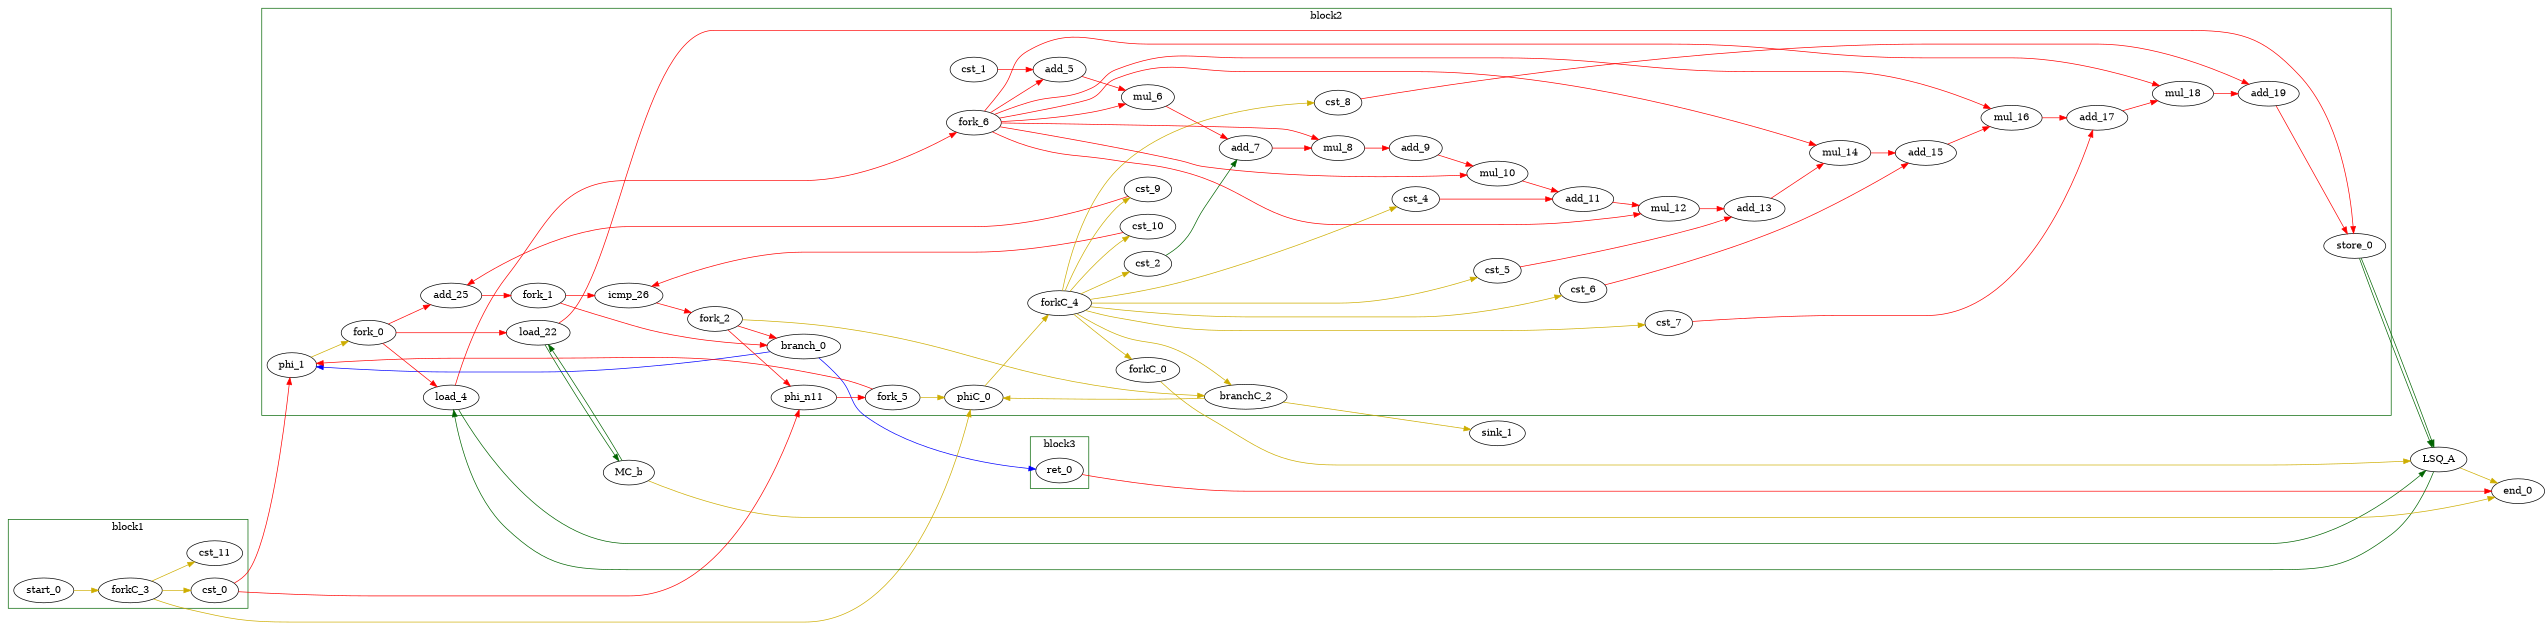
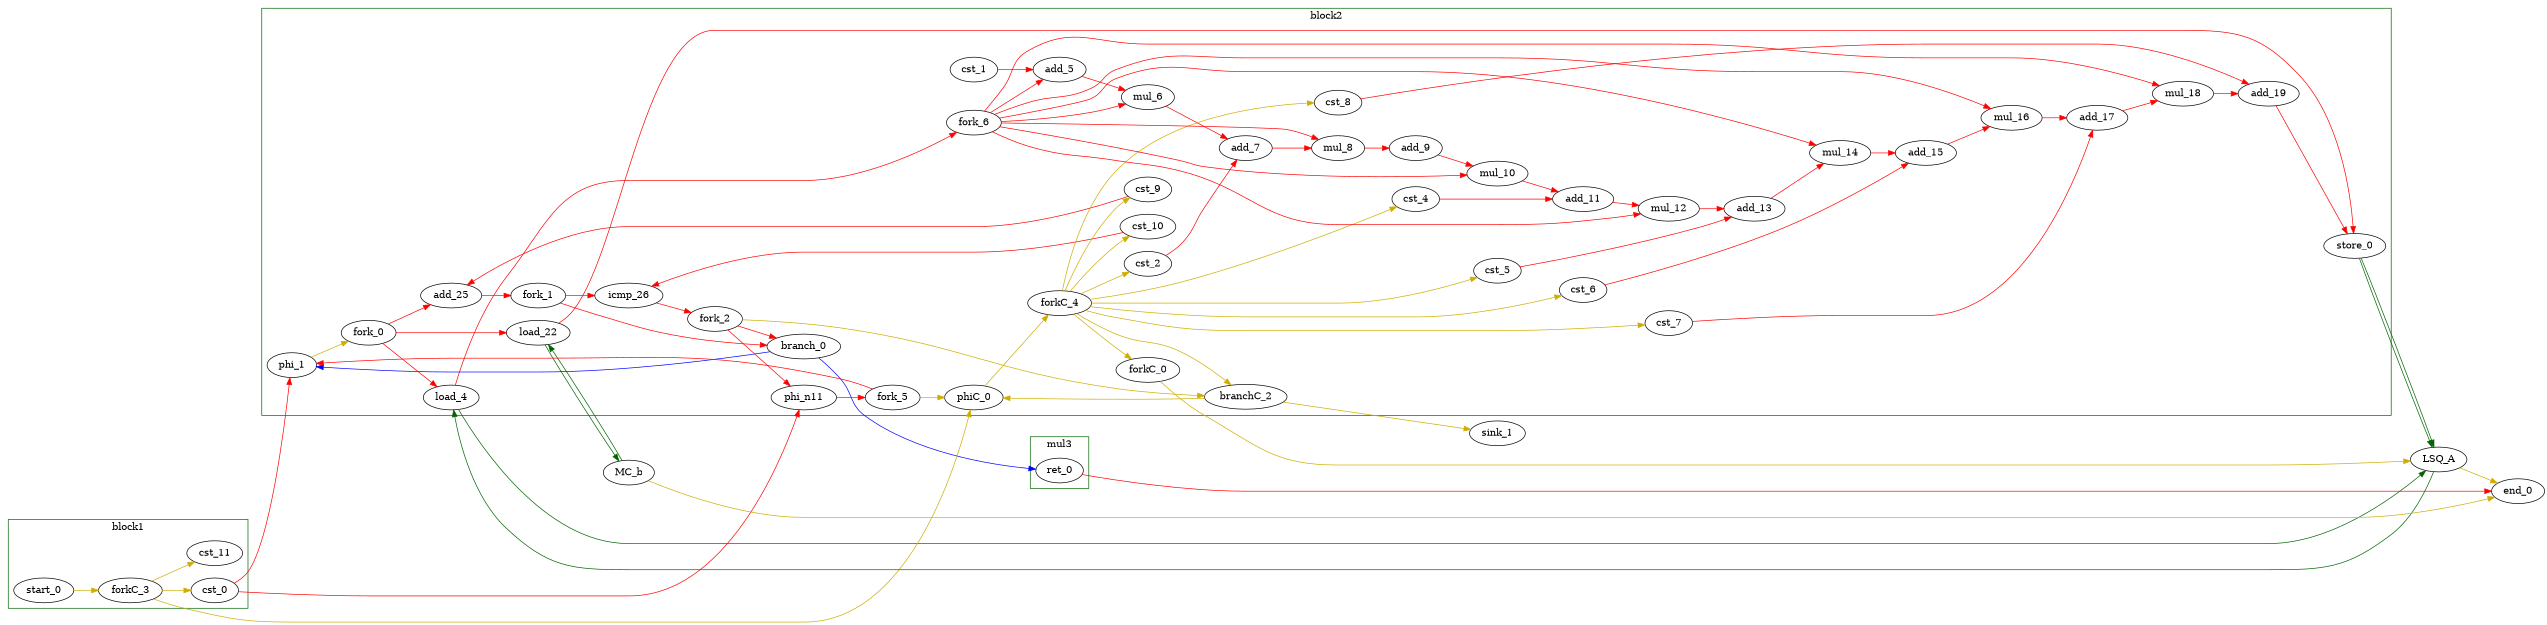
  digraph {
    rankdir=LR
    splines=spline
    node [bbID=2 in="in1:32 in2:32 " out="out1:32 " type=Operator]
    edge [color=red from=out1 to=in1]
    phi_1 [delay=0.366 in="in1?:1 in2:32 in3:32 " out="out1:32" type=Mux]
    load_4 [II=1 delay=0.000 in="in1:32 in2:32" latency=5 offset=0 op=lsq_load_op out="out1:32 out2:32 " portId=0]
    cst_1 [in="in1:32" out="out1:32" type=Constant value="0x00000070"]
    add_5 [II=1 delay=1.693 latency=0 op=add_op]
    mul_6 [II=1 delay=0.000 latency=4 op=mul_op]
    cst_2 [in="in1:32" out="out1:32" type=Constant value="0x00000017"]
    add_7 [II=1 delay=1.693 latency=0 op=add_op]
    mul_8 [II=1 delay=0.000 latency=4 op=mul_op]
    add_9 [II=1 delay=1.693 latency=0 op=add_op]
    mul_10 [II=1 delay=0.000 latency=4 op=mul_op]
    cst_4 [in="in1:32" out="out1:32" type=Constant value="0x00000052"]
    add_11 [II=1 delay=1.693 latency=0 op=add_op]
    mul_12 [II=1 delay=0.000 latency=4 op=mul_op]
    cst_5 [in="in1:32" out="out1:32" type=Constant value="0x0000007F"]
    add_13 [II=1 delay=1.693 latency=0 op=add_op]
    mul_14 [II=1 delay=0.000 latency=4 op=mul_op]
    cst_6 [in="in1:32" out="out1:32" type=Constant value="0x00000002"]
    add_15 [II=1 delay=1.693 latency=0 op=add_op]
    mul_16 [II=1 delay=0.000 latency=4 op=mul_op]
    cst_7 [in="in1:32" out="out1:32" type=Constant value="0x00000014"]
    add_17 [II=1 delay=1.693 latency=0 op=add_op]
    mul_18 [II=1 delay=0.000 latency=4 op=mul_op]
    cst_8 [in="in1:32" out="out1:32" type=Constant value="0x00000064"]
    add_19 [II=1 delay=1.693 latency=0 op=add_op]
    load_22 [II=1 delay=0.000 in="in1:32 in2:32" latency=2 offset=0 op=mc_load_op out="out1:32 out2:32 " portId=0]
    store_0 [II=1 delay=0.000 latency=0 offset=1 op=lsq_store_op out="out1:32 out2:32" portId=0]
    cst_9 [in="in1:32" out="out1:32" type=Constant value="0x00000001"]
    add_25 [II=1 delay=1.693 latency=0 op=add_op]
    cst_10 [in="in1:32" out="out1:32" type=Constant value="0x000003E8"]
    icmp_26 [II=1 delay=1.530 latency=0 op=icmp_ult_op out="out1:1 "]
    forkC_0 [in="in1:0" out="out1:0 " type=Fork]
    phiC_0 [delay=0.166 in="in1?:1 in2:0 in3:0 " out="out1:0" type=Mux]
    branch_0 [in="in1:32 in2?:1*i" out="out1+:32 out2-:32" type=Branch]
    phi_n11 [delay=0.366 in="in1:32 in2:32*i " out="out1:32" type=Merge]
    branchC_2 [in="in1:0 in2?:1*i" out="out1+:0 out2-:0" type=Branch]
    fork_0 [in="in1:32" out="out1:32 out2:32 out3:32 " type=Fork]
    fork_1 [in="in1:32" out="out1:32 out2:32 " type=Fork]
    fork_2 [in="in1:32" out="out1:32 out2:32 out3:32 " type=Fork]
    forkC_4 [in="in1:0" out="out1:0 out2:0 out3:0 out4:0 out5:0 out6:0 out7:0 out8:0 out9:0 out10:0 out11:0 out12:0 " type=Fork]
    fork_5 [in="in1:32" out="out1:32 out2:32 " type=Fork]
    fork_6 [in="in1:32" out="out1:32 out2:32 out3:32 out4:32 out5:32 out6:32 out7:32 out8:32 " type=Fork]
    cst_0 [bbID=1 in="in1:32" out="out1:32" type=Constant value="0x00000000"]
    start_0 [bbID=1 control=true in="in1:0" out="out1:0" type=Entry]
    cst_11 [bbID=1 in="in1:32" out="out1:32" type=Constant value="0x00000001"]
    forkC_3 [bbID=1 in="in1:0" out="out1:0 out2:0 out3:0 " type=Fork]
    ret_0 [II=1 bbID=3 delay=0.000 in="in1:32 " latency=0 op=ret_op]
    LSQ_A [bbID=0 bbcount=1 fifoDepth=32 in="in1:0*c0 in2:32*l0a in3:32*s0a in4:32*s0d " ldcount=1 loadOffsets="{{0;0;0;0;0;0;0;0;0;0;0;0;0;0;0;0;0;0;0;0;0;0;0;0;0;0;0;0;0;0;0;0}}" loadPorts="{{0;0;0;0;0;0;0;0;0;0;0;0;0;0;0;0;0;0;0;0;0;0;0;0;0;0;0;0;0;0;0;0}}" memory=A numLoads="{1}" numStores="{1}" out="out1:32*l0d out2:0*e " stcount=1 storeOffsets="{{1;0;0;0;0;0;0;0;0;0;0;0;0;0;0;0;0;0;0;0;0;0;0;0;0;0;0;0;0;0;0;0}}" storePorts="{{0;0;0;0;0;0;0;0;0;0;0;0;0;0;0;0;0;0;0;0;0;0;0;0;0;0;0;0;0;0;0;0}}" type=LSQ]
    MC_b [bbID=0 bbcount=0 in="in1:32*l0a " ldcount=1 memory=b out="out1:32*l0d out2:0*e " stcount=0 type=MC]
    sink_1 [bbID=0 in="in1:0" type=Sink out=""]
    end_0 [bbID=0 in="in1:0*e in2:0*e in3:32 " out="out1:32" type=Exit]
    subgraph cluster_1 {
      color=darkgreen
      label=block2
      phi_1
      load_4
      cst_1
      add_5
      mul_6
      cst_2
      add_7
      mul_8
      add_9
      mul_10
      cst_4
      add_11
      mul_12
      cst_5
      add_13
      mul_14
      cst_6
      add_15
      mul_16
      cst_7
      add_17
      mul_18
      cst_8
      add_19
      load_22
      store_0
      cst_9
      add_25
      cst_10
      icmp_26
      forkC_0
      phiC_0
      branch_0
      phi_n11
      branchC_2
      fork_0
      fork_1
      fork_2
      forkC_4
      fork_5
      fork_6
    }
    subgraph cluster_2 {
      color=darkgreen
      label=block1
      cst_0
      start_0
      cst_11
      forkC_3
    }
    subgraph cluster_3 {
      color=darkgreen
-     label=block3
+     label=mul3
      ret_0
    }
    phi_1 -> fork_0 [color=gold3]
    load_4 -> fork_6
    load_4 -> LSQ_A [color=darkgreen from=out2 mem_address=true to=in2]
    cst_1 -> add_5 [to=in2]
    add_5 -> mul_6
    mul_6 -> add_7
-   cst_2 -> add_7 [color=darkgreen to=in2]
+   cst_2 -> add_7 [to=in2]
    add_7 -> mul_8
    mul_8 -> add_9
    add_9 -> mul_10
    mul_10 -> add_11
    cst_4 -> add_11 [to=in2]
    add_11 -> mul_12
    mul_12 -> add_13
    cst_5 -> add_13 [to=in2]
    add_13 -> mul_14
    mul_14 -> add_15
    cst_6 -> add_15 [to=in2]
    add_15 -> mul_16
    mul_16 -> add_17
    cst_7 -> add_17 [to=in2]
    add_17 -> mul_18
    mul_18 -> add_19
    cst_8 -> add_19 [to=in2]
    add_19 -> store_0
    load_22 -> store_0 [to=in2]
    load_22 -> MC_b [color=darkgreen from=out2 mem_address=true]
    store_0 -> LSQ_A [color=darkgreen from=out2 mem_address=true to=in3]
    store_0 -> LSQ_A [color=darkgreen mem_address=false to=in4]
    cst_9 -> add_25 [to=in2]
    add_25 -> fork_1
    cst_10 -> icmp_26 [to=in2]
    icmp_26 -> fork_2
    forkC_0 -> LSQ_A [color=gold3]
    phiC_0 -> forkC_4 [color=gold3]
    branch_0 -> phi_1 [color=blue from=out2 minlen=3 to=in2]
    branch_0 -> ret_0 [color=blue minlen=3]
    phi_n11 -> fork_5
    branchC_2 -> phiC_0 [color=gold3 from=out2 minlen=3 to=in2]
    branchC_2 -> sink_1 [color=gold3 minlen=3]
    fork_0 -> load_4 [from=out2 to=in2]
    fork_0 -> load_22 [from=out3 to=in2]
    fork_0 -> add_25
    fork_1 -> icmp_26
    fork_1 -> branch_0 [from=out2]
    fork_2 -> branch_0 [to=in2]
    fork_2 -> phi_n11 [from=out2 to=in2]
    fork_2 -> branchC_2 [color=gold3 from=out3 to=in2]
    forkC_4 -> cst_2 [color=gold3 from=out3]
    forkC_4 -> cst_4 [color=gold3 from=out5]
    forkC_4 -> cst_5 [color=gold3 from=out6]
    forkC_4 -> cst_6 [color=gold3 from=out7]
    forkC_4 -> cst_7 [color=gold3 from=out8]
    forkC_4 -> cst_8 [color=gold3 from=out9]
    forkC_4 -> cst_9 [color=gold3 from=out10]
    forkC_4 -> cst_10 [color=gold3 from=out11]
    forkC_4 -> forkC_0 [color=gold3 from=out12]
    forkC_4 -> branchC_2 [color=gold3 from=out2]
    fork_5 -> phi_1
    fork_5 -> phiC_0 [color=gold3 from=out2]
    fork_6 -> add_5
    fork_6 -> mul_6 [from=out2 to=in2]
    fork_6 -> mul_8 [from=out3 to=in2]
    fork_6 -> mul_10 [from=out4 to=in2]
    fork_6 -> mul_12 [from=out5 to=in2]
    fork_6 -> mul_14 [from=out6 to=in2]
    fork_6 -> mul_16 [from=out7 to=in2]
    fork_6 -> mul_18 [from=out8 to=in2]
    cst_0 -> phi_1 [to=in3]
    cst_0 -> phi_n11
    start_0 -> forkC_3 [color=gold3]
    forkC_3 -> phiC_0 [color=gold3 from=out2 to=in3]
    forkC_3 -> cst_0 [color=gold3]
    forkC_3 -> cst_11 [color=gold3 from=out3]
    ret_0 -> end_0 [to=in3]
    LSQ_A -> load_4 [color=darkgreen mem_address=false]
    LSQ_A -> end_0 [color=gold3 from=out2]
    MC_b -> load_22 [color=darkgreen mem_address=false]
    MC_b -> end_0 [color=gold3 from=out2 to=in2]
  }
